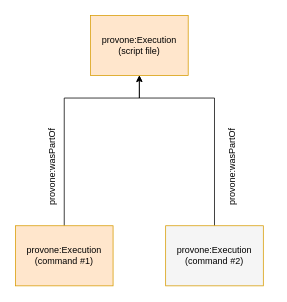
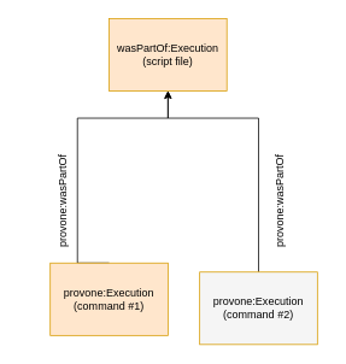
  <mxCell id="0" />
  <mxCell id="1" parent="0" />
- <mxCell id="2" value="provone:Execution&lt;br&gt;(script file)" style="whiteSpace=wrap;html=1;aspect=fixed;fillColor=#ffe6cc;strokeColor=#d79b00;" vertex="1" parent="1"><mxGeometry x="120" y="20" width="130" height="80" as="geometry" /></mxCell>
+ <mxCell id="2" value="wasPartOf:Execution&lt;br&gt;(script file)" style="whiteSpace=wrap;html=1;aspect=fixed;fillColor=#ffe6cc;strokeColor=#d79b00;" vertex="1" parent="1"><mxGeometry x="120" y="20" width="130" height="80" as="geometry" /></mxCell>
  <mxCell id="3" style="edgeStyle=orthogonalEdgeStyle;rounded=0;orthogonalLoop=1;jettySize=auto;html=1;exitX=0.5;exitY=0;exitDx=0;exitDy=0;" edge="1" parent="1" source="4" target="2"><mxGeometry relative="1" as="geometry"><Array as="points"><mxPoint x="85" y="130" /><mxPoint x="185" y="130" /></Array></mxGeometry></mxCell>
- <mxCell id="4" value="provone:Execution&lt;br&gt;(command #1)" style="whiteSpace=wrap;html=1;aspect=fixed;fillColor=#ffe6cc;strokeColor=#d79b00;" vertex="1" parent="1"><mxGeometry x="20" y="300" width="130" height="80" as="geometry" /></mxCell>
+ <mxCell id="4" value="provone:Execution&lt;br&gt;(command #1)" style="whiteSpace=wrap;html=1;aspect=fixed;fillColor=#ffe6cc;strokeColor=#d79b00;" vertex="1" parent="1"><mxGeometry x="55" y="290" width="130" height="80" as="geometry" /></mxCell>
  <mxCell id="5" style="edgeStyle=orthogonalEdgeStyle;rounded=0;orthogonalLoop=1;jettySize=auto;html=1;exitX=0.5;exitY=0;exitDx=0;exitDy=0;" edge="1" parent="1" source="6" target="2"><mxGeometry relative="1" as="geometry"><Array as="points"><mxPoint x="285" y="130" /><mxPoint x="185" y="130" /></Array></mxGeometry></mxCell>
  <mxCell id="6" value="provone:Execution&lt;br&gt;(command #2)" style="whiteSpace=wrap;html=1;aspect=fixed;fillColor=#f5f5f5;strokeColor=#d79b00;" vertex="1" parent="1"><mxGeometry x="220" y="300" width="130" height="80" as="geometry" /></mxCell>
  <mxCell id="7" value="&lt;span style=&quot;color: rgb(0 , 0 , 0) ; font-family: sans-serif ; font-style: normal ; font-weight: 400 ; letter-spacing: normal ; text-indent: 0px ; text-transform: none ; word-spacing: 0px ; background-color: rgb(255 , 255 , 255) ; display: inline ; float: none&quot;&gt;&lt;font style=&quot;font-size: 12px&quot;&gt;provone:wasPartOf&lt;/font&gt;&lt;/span&gt;" style="text;whiteSpace=wrap;html=1;rotation=-90;" vertex="1" parent="1"><mxGeometry x="260" y="210" width="100" height="30" as="geometry" /></mxCell>
  <mxCell id="8" value="&lt;span style=&quot;color: rgb(0 , 0 , 0) ; font-family: sans-serif ; font-style: normal ; font-weight: 400 ; letter-spacing: normal ; text-indent: 0px ; text-transform: none ; word-spacing: 0px ; background-color: rgb(255 , 255 , 255) ; display: inline ; float: none&quot;&gt;&lt;font style=&quot;font-size: 12px&quot;&gt;provone:wasPartOf&lt;/font&gt;&lt;/span&gt;" style="text;whiteSpace=wrap;html=1;rotation=-90;" vertex="1" parent="1"><mxGeometry x="20" y="210" width="100" height="30" as="geometry" /></mxCell>
